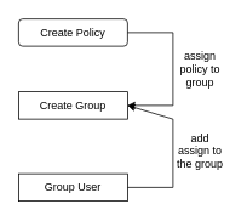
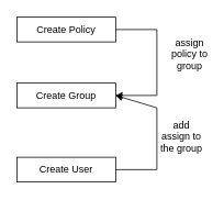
  <mxCell id="0" />
  <mxCell id="1" parent="0" />
- <mxCell id="2" value="Create Policy" style="whiteSpace=wrap;html=1;rounded=1;" vertex="1" parent="1"><mxGeometry x="20" y="20" width="120" height="30" as="geometry" /></mxCell>
+ <mxCell id="2" value="Create Policy" style="rounded=0;whiteSpace=wrap;html=1;" vertex="1" parent="1"><mxGeometry x="20" y="20" width="120" height="30" as="geometry" /></mxCell>
  <mxCell id="3" value="Create Group" style="rounded=0;whiteSpace=wrap;html=1;" vertex="1" parent="1"><mxGeometry x="20" y="100" width="120" height="30" as="geometry" /></mxCell>
  <mxCell id="4" value="" style="endArrow=classic;html=1;rounded=0;exitX=1;exitY=0.5;exitDx=0;exitDy=0;entryX=1;entryY=0.5;entryDx=0;entryDy=0;" edge="1" parent="1" source="2" target="3"><mxGeometry width="50" height="50" relative="1" as="geometry"><mxPoint x="370" y="100" as="sourcePoint" /><mxPoint x="420" y="50" as="targetPoint" /><Array as="points"><mxPoint x="190" y="35" /><mxPoint x="190" y="115" /></Array></mxGeometry></mxCell>
- <mxCell id="5" value="assign policy to group" style="text;html=1;strokeColor=none;fillColor=none;align=center;verticalAlign=middle;whiteSpace=wrap;rounded=0;" vertex="1" parent="1"><mxGeometry x="190" y="50" width="60" height="50" as="geometry" /></mxCell>
- <mxCell id="6" value="Group User" style="rounded=0;whiteSpace=wrap;html=1;" vertex="1" parent="1"><mxGeometry x="20" y="190" width="120" height="30" as="geometry" /></mxCell>
+ <mxCell id="5" value="assign policy to group" style="text;html=1;strokeColor=none;fillColor=none;align=center;verticalAlign=middle;whiteSpace=wrap;rounded=0;" vertex="1" parent="1"><mxGeometry x="200" y="40" width="60" height="50" as="geometry" /></mxCell>
+ <mxCell id="6" value="Create User" style="rounded=0;whiteSpace=wrap;html=1;" vertex="1" parent="1"><mxGeometry x="20" y="190" width="120" height="30" as="geometry" /></mxCell>
  <mxCell id="7" value="" style="endArrow=classic;html=1;rounded=0;exitX=1;exitY=0.5;exitDx=0;exitDy=0;entryX=1;entryY=0.5;entryDx=0;entryDy=0;" edge="1" parent="1" source="6" target="3"><mxGeometry width="50" height="50" relative="1" as="geometry"><mxPoint x="370" y="100" as="sourcePoint" /><mxPoint x="420" y="50" as="targetPoint" /><Array as="points"><mxPoint x="190" y="205" /><mxPoint x="190" y="130" /></Array></mxGeometry></mxCell>
  <mxCell id="8" value="add assign to the group" style="text;html=1;strokeColor=none;fillColor=none;align=center;verticalAlign=middle;whiteSpace=wrap;rounded=0;" vertex="1" parent="1"><mxGeometry x="190" y="130" width="60" height="70" as="geometry" /></mxCell>
